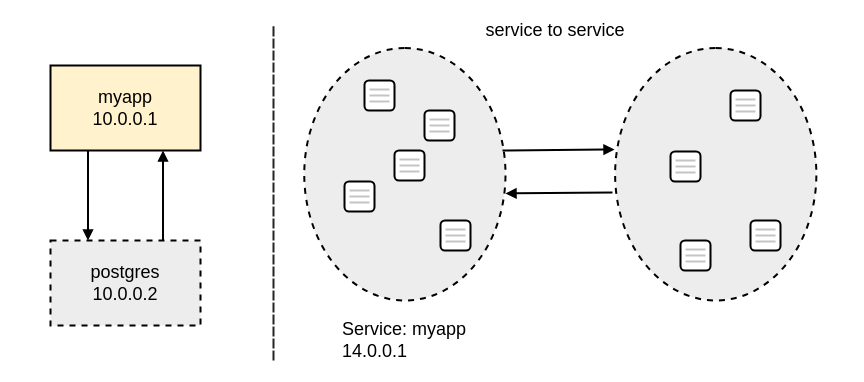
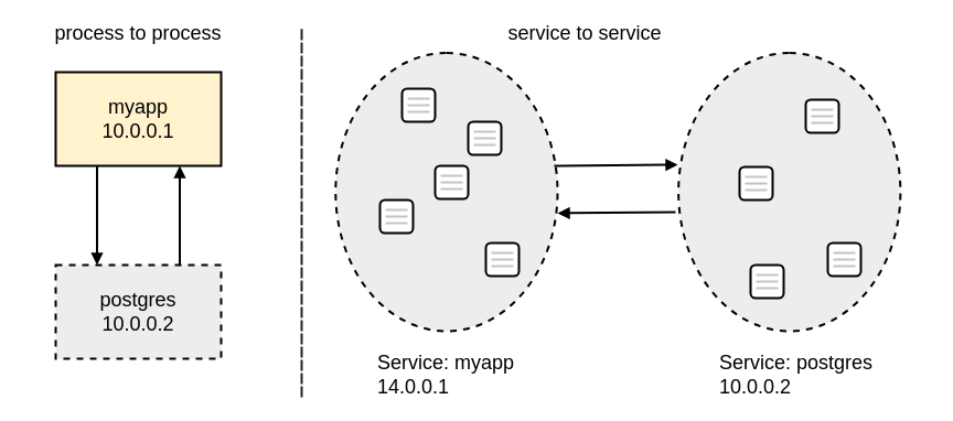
  <mxCell id="0" />
  <mxCell id="1" parent="0" />
  <mxCell id="2" value="" style="ellipse;whiteSpace=wrap;html=1;rotation=-90;dashed=1;strokeWidth=2;fillColor=#EDEDED;" vertex="1" parent="1"><mxGeometry x="278.13" y="73.13" width="252.5" height="201.25" as="geometry" /></mxCell>
  <mxCell id="3" value="" style="ellipse;whiteSpace=wrap;html=1;rotation=-90;dashed=1;strokeWidth=2;fillColor=#EDEDED;" vertex="1" parent="1"><mxGeometry x="589" y="73.13" width="252.5" height="201.25" as="geometry" /></mxCell>
  <mxCell id="4" value="" style="group;" vertex="1" connectable="0" parent="1"><mxGeometry x="344" y="181" width="30" height="30" as="geometry" /></mxCell>
  <mxCell id="5" value="" style="rounded=1;whiteSpace=wrap;html=1;strokeWidth=2;" vertex="1" parent="4"><mxGeometry width="30" height="30" as="geometry" /></mxCell>
  <mxCell id="6" value="" style="endArrow=none;html=1;entryX=0.2;entryY=0.3;entryDx=0;entryDy=0;entryPerimeter=0;exitX=0.867;exitY=0.3;exitDx=0;exitDy=0;exitPerimeter=0;strokeWidth=2;strokeColor=#C4C4C4;" edge="1" parent="4"><mxGeometry width="50" height="50" relative="1" as="geometry"><mxPoint x="25.01" y="9" as="sourcePoint" /><mxPoint x="5" y="9" as="targetPoint" /></mxGeometry></mxCell>
  <mxCell id="7" value="" style="endArrow=none;html=1;entryX=0.2;entryY=0.3;entryDx=0;entryDy=0;entryPerimeter=0;exitX=0.867;exitY=0.3;exitDx=0;exitDy=0;exitPerimeter=0;strokeWidth=2;strokeColor=#C4C4C4;" edge="1" parent="4"><mxGeometry width="50" height="50" relative="1" as="geometry"><mxPoint x="25.01" y="15" as="sourcePoint" /><mxPoint x="5" y="15" as="targetPoint" /></mxGeometry></mxCell>
  <mxCell id="8" value="" style="endArrow=none;html=1;entryX=0.2;entryY=0.3;entryDx=0;entryDy=0;entryPerimeter=0;exitX=0.867;exitY=0.3;exitDx=0;exitDy=0;exitPerimeter=0;strokeWidth=2;strokeColor=#C4C4C4;" edge="1" parent="4"><mxGeometry width="50" height="50" relative="1" as="geometry"><mxPoint x="25.01" y="21" as="sourcePoint" /><mxPoint x="5" y="21" as="targetPoint" /></mxGeometry></mxCell>
  <mxCell id="9" value="" style="group;" vertex="1" connectable="0" parent="1"><mxGeometry x="394" y="150" width="30" height="30" as="geometry" /></mxCell>
  <mxCell id="10" value="" style="rounded=1;whiteSpace=wrap;html=1;strokeWidth=2;" vertex="1" parent="9"><mxGeometry width="30" height="30" as="geometry" /></mxCell>
  <mxCell id="11" value="" style="endArrow=none;html=1;entryX=0.2;entryY=0.3;entryDx=0;entryDy=0;entryPerimeter=0;exitX=0.867;exitY=0.3;exitDx=0;exitDy=0;exitPerimeter=0;strokeWidth=2;strokeColor=#C4C4C4;" edge="1" parent="9"><mxGeometry width="50" height="50" relative="1" as="geometry"><mxPoint x="25.01" y="9" as="sourcePoint" /><mxPoint x="5" y="9" as="targetPoint" /></mxGeometry></mxCell>
  <mxCell id="12" value="" style="endArrow=none;html=1;entryX=0.2;entryY=0.3;entryDx=0;entryDy=0;entryPerimeter=0;exitX=0.867;exitY=0.3;exitDx=0;exitDy=0;exitPerimeter=0;strokeWidth=2;strokeColor=#C4C4C4;" edge="1" parent="9"><mxGeometry width="50" height="50" relative="1" as="geometry"><mxPoint x="25.01" y="15" as="sourcePoint" /><mxPoint x="5" y="15" as="targetPoint" /></mxGeometry></mxCell>
  <mxCell id="13" value="" style="endArrow=none;html=1;entryX=0.2;entryY=0.3;entryDx=0;entryDy=0;entryPerimeter=0;exitX=0.867;exitY=0.3;exitDx=0;exitDy=0;exitPerimeter=0;strokeWidth=2;strokeColor=#C4C4C4;" edge="1" parent="9"><mxGeometry width="50" height="50" relative="1" as="geometry"><mxPoint x="25.01" y="21" as="sourcePoint" /><mxPoint x="5" y="21" as="targetPoint" /></mxGeometry></mxCell>
  <mxCell id="14" value="" style="group;align=left;" vertex="1" connectable="0" parent="1"><mxGeometry x="440" y="220" width="397" height="140" as="geometry" /></mxCell>
  <mxCell id="15" value="" style="rounded=1;whiteSpace=wrap;html=1;strokeWidth=2;" vertex="1" parent="14"><mxGeometry width="30" height="30" as="geometry" /></mxCell>
  <mxCell id="16" value="" style="endArrow=none;html=1;entryX=0.2;entryY=0.3;entryDx=0;entryDy=0;entryPerimeter=0;exitX=0.867;exitY=0.3;exitDx=0;exitDy=0;exitPerimeter=0;strokeWidth=2;strokeColor=#C4C4C4;" edge="1" parent="14"><mxGeometry width="50" height="50" relative="1" as="geometry"><mxPoint x="25.01" y="9" as="sourcePoint" /><mxPoint x="5" y="9" as="targetPoint" /></mxGeometry></mxCell>
  <mxCell id="17" value="" style="endArrow=none;html=1;entryX=0.2;entryY=0.3;entryDx=0;entryDy=0;entryPerimeter=0;exitX=0.867;exitY=0.3;exitDx=0;exitDy=0;exitPerimeter=0;strokeWidth=2;strokeColor=#C4C4C4;" edge="1" parent="14"><mxGeometry width="50" height="50" relative="1" as="geometry"><mxPoint x="25.01" y="15" as="sourcePoint" /><mxPoint x="5" y="15" as="targetPoint" /></mxGeometry></mxCell>
  <mxCell id="18" value="" style="endArrow=none;html=1;entryX=0.2;entryY=0.3;entryDx=0;entryDy=0;entryPerimeter=0;exitX=0.867;exitY=0.3;exitDx=0;exitDy=0;exitPerimeter=0;strokeWidth=2;strokeColor=#C4C4C4;" edge="1" parent="14"><mxGeometry width="50" height="50" relative="1" as="geometry"><mxPoint x="25.01" y="21" as="sourcePoint" /><mxPoint x="5" y="21" as="targetPoint" /></mxGeometry></mxCell>
+ <mxCell id="19" value="&lt;font style=&quot;font-size: 18px&quot;&gt;Service: postgres&lt;br&gt;10.0.0.2&lt;br&gt;&lt;/font&gt;" style="text;html=1;strokeColor=none;fillColor=none;align=left;verticalAlign=middle;whiteSpace=wrap;rounded=0;" vertex="1" parent="14"><mxGeometry x="210" y="100" width="187" height="40" as="geometry" /></mxCell>
  <mxCell id="20" value="" style="group;" vertex="1" connectable="0" parent="1"><mxGeometry x="364" y="80" width="30" height="30" as="geometry" /></mxCell>
  <mxCell id="21" value="" style="rounded=1;whiteSpace=wrap;html=1;strokeWidth=2;" vertex="1" parent="20"><mxGeometry width="30" height="30" as="geometry" /></mxCell>
  <mxCell id="22" value="" style="endArrow=none;html=1;entryX=0.2;entryY=0.3;entryDx=0;entryDy=0;entryPerimeter=0;exitX=0.867;exitY=0.3;exitDx=0;exitDy=0;exitPerimeter=0;strokeWidth=2;strokeColor=#C4C4C4;" edge="1" parent="20"><mxGeometry width="50" height="50" relative="1" as="geometry"><mxPoint x="25.01" y="9" as="sourcePoint" /><mxPoint x="5" y="9" as="targetPoint" /></mxGeometry></mxCell>
  <mxCell id="23" value="" style="endArrow=none;html=1;entryX=0.2;entryY=0.3;entryDx=0;entryDy=0;entryPerimeter=0;exitX=0.867;exitY=0.3;exitDx=0;exitDy=0;exitPerimeter=0;strokeWidth=2;strokeColor=#C4C4C4;" edge="1" parent="20"><mxGeometry width="50" height="50" relative="1" as="geometry"><mxPoint x="25.01" y="15" as="sourcePoint" /><mxPoint x="5" y="15" as="targetPoint" /></mxGeometry></mxCell>
  <mxCell id="24" value="" style="endArrow=none;html=1;entryX=0.2;entryY=0.3;entryDx=0;entryDy=0;entryPerimeter=0;exitX=0.867;exitY=0.3;exitDx=0;exitDy=0;exitPerimeter=0;strokeWidth=2;strokeColor=#C4C4C4;" edge="1" parent="20"><mxGeometry width="50" height="50" relative="1" as="geometry"><mxPoint x="25.01" y="21" as="sourcePoint" /><mxPoint x="5" y="21" as="targetPoint" /></mxGeometry></mxCell>
  <mxCell id="25" value="" style="group;" vertex="1" connectable="0" parent="1"><mxGeometry x="424" y="110" width="30" height="30" as="geometry" /></mxCell>
  <mxCell id="26" value="" style="rounded=1;whiteSpace=wrap;html=1;strokeWidth=2;" vertex="1" parent="25"><mxGeometry width="30" height="30" as="geometry" /></mxCell>
  <mxCell id="27" value="" style="endArrow=none;html=1;entryX=0.2;entryY=0.3;entryDx=0;entryDy=0;entryPerimeter=0;exitX=0.867;exitY=0.3;exitDx=0;exitDy=0;exitPerimeter=0;strokeWidth=2;strokeColor=#C4C4C4;" edge="1" parent="25"><mxGeometry width="50" height="50" relative="1" as="geometry"><mxPoint x="25.01" y="9" as="sourcePoint" /><mxPoint x="5" y="9" as="targetPoint" /></mxGeometry></mxCell>
  <mxCell id="28" value="" style="endArrow=none;html=1;entryX=0.2;entryY=0.3;entryDx=0;entryDy=0;entryPerimeter=0;exitX=0.867;exitY=0.3;exitDx=0;exitDy=0;exitPerimeter=0;strokeWidth=2;strokeColor=#C4C4C4;" edge="1" parent="25"><mxGeometry width="50" height="50" relative="1" as="geometry"><mxPoint x="25.01" y="15" as="sourcePoint" /><mxPoint x="5" y="15" as="targetPoint" /></mxGeometry></mxCell>
  <mxCell id="29" value="" style="endArrow=none;html=1;entryX=0.2;entryY=0.3;entryDx=0;entryDy=0;entryPerimeter=0;exitX=0.867;exitY=0.3;exitDx=0;exitDy=0;exitPerimeter=0;strokeWidth=2;strokeColor=#C4C4C4;" edge="1" parent="25"><mxGeometry width="50" height="50" relative="1" as="geometry"><mxPoint x="25.01" y="21" as="sourcePoint" /><mxPoint x="5" y="21" as="targetPoint" /></mxGeometry></mxCell>
  <mxCell id="30" value="" style="group" vertex="1" connectable="0" parent="1"><mxGeometry x="670" y="151" width="30" height="30" as="geometry" /></mxCell>
  <mxCell id="31" value="" style="rounded=1;whiteSpace=wrap;html=1;strokeWidth=2;" vertex="1" parent="30"><mxGeometry width="30" height="30" as="geometry" /></mxCell>
  <mxCell id="32" value="" style="endArrow=none;html=1;entryX=0.2;entryY=0.3;entryDx=0;entryDy=0;entryPerimeter=0;exitX=0.867;exitY=0.3;exitDx=0;exitDy=0;exitPerimeter=0;strokeWidth=2;strokeColor=#C4C4C4;" edge="1" parent="30"><mxGeometry width="50" height="50" relative="1" as="geometry"><mxPoint x="25.01" y="9" as="sourcePoint" /><mxPoint x="5" y="9" as="targetPoint" /></mxGeometry></mxCell>
  <mxCell id="33" value="" style="endArrow=none;html=1;entryX=0.2;entryY=0.3;entryDx=0;entryDy=0;entryPerimeter=0;exitX=0.867;exitY=0.3;exitDx=0;exitDy=0;exitPerimeter=0;strokeWidth=2;strokeColor=#C4C4C4;" edge="1" parent="30"><mxGeometry width="50" height="50" relative="1" as="geometry"><mxPoint x="25.01" y="15" as="sourcePoint" /><mxPoint x="5" y="15" as="targetPoint" /></mxGeometry></mxCell>
  <mxCell id="34" value="" style="endArrow=none;html=1;entryX=0.2;entryY=0.3;entryDx=0;entryDy=0;entryPerimeter=0;exitX=0.867;exitY=0.3;exitDx=0;exitDy=0;exitPerimeter=0;strokeWidth=2;strokeColor=#C4C4C4;" edge="1" parent="30"><mxGeometry width="50" height="50" relative="1" as="geometry"><mxPoint x="25.01" y="21" as="sourcePoint" /><mxPoint x="5" y="21" as="targetPoint" /></mxGeometry></mxCell>
  <mxCell id="35" value="" style="group" vertex="1" connectable="0" parent="1"><mxGeometry x="680" y="240" width="30" height="30" as="geometry" /></mxCell>
  <mxCell id="36" value="" style="rounded=1;whiteSpace=wrap;html=1;strokeWidth=2;" vertex="1" parent="35"><mxGeometry width="30" height="30" as="geometry" /></mxCell>
  <mxCell id="37" value="" style="endArrow=none;html=1;entryX=0.2;entryY=0.3;entryDx=0;entryDy=0;entryPerimeter=0;exitX=0.867;exitY=0.3;exitDx=0;exitDy=0;exitPerimeter=0;strokeWidth=2;strokeColor=#C4C4C4;" edge="1" parent="35"><mxGeometry width="50" height="50" relative="1" as="geometry"><mxPoint x="25.01" y="9" as="sourcePoint" /><mxPoint x="5" y="9" as="targetPoint" /></mxGeometry></mxCell>
  <mxCell id="38" value="" style="endArrow=none;html=1;entryX=0.2;entryY=0.3;entryDx=0;entryDy=0;entryPerimeter=0;exitX=0.867;exitY=0.3;exitDx=0;exitDy=0;exitPerimeter=0;strokeWidth=2;strokeColor=#C4C4C4;" edge="1" parent="35"><mxGeometry width="50" height="50" relative="1" as="geometry"><mxPoint x="25.01" y="15" as="sourcePoint" /><mxPoint x="5" y="15" as="targetPoint" /></mxGeometry></mxCell>
  <mxCell id="39" value="" style="endArrow=none;html=1;entryX=0.2;entryY=0.3;entryDx=0;entryDy=0;entryPerimeter=0;exitX=0.867;exitY=0.3;exitDx=0;exitDy=0;exitPerimeter=0;strokeWidth=2;strokeColor=#C4C4C4;" edge="1" parent="35"><mxGeometry width="50" height="50" relative="1" as="geometry"><mxPoint x="25.01" y="21" as="sourcePoint" /><mxPoint x="5" y="21" as="targetPoint" /></mxGeometry></mxCell>
  <mxCell id="40" value="" style="group" vertex="1" connectable="0" parent="1"><mxGeometry x="750" y="220" width="30" height="30" as="geometry" /></mxCell>
  <mxCell id="41" value="" style="rounded=1;whiteSpace=wrap;html=1;strokeWidth=2;" vertex="1" parent="40"><mxGeometry width="30" height="30" as="geometry" /></mxCell>
  <mxCell id="42" value="" style="endArrow=none;html=1;entryX=0.2;entryY=0.3;entryDx=0;entryDy=0;entryPerimeter=0;exitX=0.867;exitY=0.3;exitDx=0;exitDy=0;exitPerimeter=0;strokeWidth=2;strokeColor=#C4C4C4;" edge="1" parent="40"><mxGeometry width="50" height="50" relative="1" as="geometry"><mxPoint x="25.01" y="9" as="sourcePoint" /><mxPoint x="5" y="9" as="targetPoint" /></mxGeometry></mxCell>
  <mxCell id="43" value="" style="endArrow=none;html=1;entryX=0.2;entryY=0.3;entryDx=0;entryDy=0;entryPerimeter=0;exitX=0.867;exitY=0.3;exitDx=0;exitDy=0;exitPerimeter=0;strokeWidth=2;strokeColor=#C4C4C4;" edge="1" parent="40"><mxGeometry width="50" height="50" relative="1" as="geometry"><mxPoint x="25.01" y="15" as="sourcePoint" /><mxPoint x="5" y="15" as="targetPoint" /></mxGeometry></mxCell>
  <mxCell id="44" value="" style="endArrow=none;html=1;entryX=0.2;entryY=0.3;entryDx=0;entryDy=0;entryPerimeter=0;exitX=0.867;exitY=0.3;exitDx=0;exitDy=0;exitPerimeter=0;strokeWidth=2;strokeColor=#C4C4C4;" edge="1" parent="40"><mxGeometry width="50" height="50" relative="1" as="geometry"><mxPoint x="25.01" y="21" as="sourcePoint" /><mxPoint x="5" y="21" as="targetPoint" /></mxGeometry></mxCell>
  <mxCell id="45" value="" style="group" vertex="1" connectable="0" parent="1"><mxGeometry x="730" y="90" width="30" height="30" as="geometry" /></mxCell>
  <mxCell id="46" value="" style="rounded=1;whiteSpace=wrap;html=1;strokeWidth=2;" vertex="1" parent="45"><mxGeometry width="30" height="30" as="geometry" /></mxCell>
  <mxCell id="47" value="" style="endArrow=none;html=1;entryX=0.2;entryY=0.3;entryDx=0;entryDy=0;entryPerimeter=0;exitX=0.867;exitY=0.3;exitDx=0;exitDy=0;exitPerimeter=0;strokeWidth=2;strokeColor=#C4C4C4;" edge="1" parent="45"><mxGeometry width="50" height="50" relative="1" as="geometry"><mxPoint x="25.01" y="9" as="sourcePoint" /><mxPoint x="5" y="9" as="targetPoint" /></mxGeometry></mxCell>
  <mxCell id="48" value="" style="endArrow=none;html=1;entryX=0.2;entryY=0.3;entryDx=0;entryDy=0;entryPerimeter=0;exitX=0.867;exitY=0.3;exitDx=0;exitDy=0;exitPerimeter=0;strokeWidth=2;strokeColor=#C4C4C4;" edge="1" parent="45"><mxGeometry width="50" height="50" relative="1" as="geometry"><mxPoint x="25.01" y="15" as="sourcePoint" /><mxPoint x="5" y="15" as="targetPoint" /></mxGeometry></mxCell>
  <mxCell id="49" value="" style="endArrow=none;html=1;entryX=0.2;entryY=0.3;entryDx=0;entryDy=0;entryPerimeter=0;exitX=0.867;exitY=0.3;exitDx=0;exitDy=0;exitPerimeter=0;strokeWidth=2;strokeColor=#C4C4C4;" edge="1" parent="45"><mxGeometry width="50" height="50" relative="1" as="geometry"><mxPoint x="25.01" y="21" as="sourcePoint" /><mxPoint x="5" y="21" as="targetPoint" /></mxGeometry></mxCell>
  <mxCell id="50" style="edgeStyle=orthogonalEdgeStyle;rounded=0;orthogonalLoop=1;jettySize=auto;html=1;exitX=0.25;exitY=1;exitDx=0;exitDy=0;strokeColor=#000000;strokeWidth=2;entryX=0.25;entryY=0;entryDx=0;entryDy=0;endArrow=block;endFill=1;" edge="1" parent="1" source="51" target="53"><mxGeometry relative="1" as="geometry" /></mxCell>
  <mxCell id="51" value="&lt;font style=&quot;font-size: 18px&quot;&gt;myapp&lt;br&gt;10.0.0.1&lt;/font&gt;" style="rounded=0;whiteSpace=wrap;html=1;strokeWidth=2;strokeColor=#000000;fillColor=#fff2cc;" vertex="1" parent="1"><mxGeometry x="50" y="65" width="150" height="85" as="geometry" /></mxCell>
  <mxCell id="52" style="edgeStyle=orthogonalEdgeStyle;rounded=0;orthogonalLoop=1;jettySize=auto;html=1;exitX=0.75;exitY=0;exitDx=0;exitDy=0;entryX=0.75;entryY=1;entryDx=0;entryDy=0;strokeColor=#000000;strokeWidth=2;endArrow=block;endFill=1;" edge="1" parent="1" source="53" target="51"><mxGeometry relative="1" as="geometry" /></mxCell>
  <mxCell id="53" value="&lt;font style=&quot;font-size: 18px&quot;&gt;postgres&lt;br&gt;10.0.0.2&lt;/font&gt;" style="rounded=0;whiteSpace=wrap;html=1;strokeWidth=2;fillColor=#EDEDED;dashed=1;" vertex="1" parent="1"><mxGeometry x="50" y="240" width="150" height="85" as="geometry" /></mxCell>
  <mxCell id="54" value="" style="endArrow=none;dashed=1;html=1;strokeColor=#242424;strokeWidth=2;" edge="1" parent="1"><mxGeometry width="50" height="50" relative="1" as="geometry"><mxPoint x="273" y="360" as="sourcePoint" /><mxPoint x="273" y="360" as="targetPoint" /><Array as="points"><mxPoint x="273" y="20" /></Array></mxGeometry></mxCell>
  <mxCell id="55" value="" style="endArrow=block;html=1;strokeColor=#000000;strokeWidth=2;entryX=0.598;entryY=-0.003;entryDx=0;entryDy=0;exitX=0.594;exitY=0.985;exitDx=0;exitDy=0;exitPerimeter=0;entryPerimeter=0;endFill=1;" edge="1" parent="1" source="2" target="3"><mxGeometry width="50" height="50" relative="1" as="geometry"><mxPoint x="330" y="390" as="sourcePoint" /><mxPoint x="380" y="340" as="targetPoint" /></mxGeometry></mxCell>
  <mxCell id="56" value="" style="endArrow=block;html=1;strokeColor=#000000;strokeWidth=2;entryX=0.424;entryY=1;entryDx=0;entryDy=0;exitX=0.428;exitY=-0.013;exitDx=0;exitDy=0;exitPerimeter=0;entryPerimeter=0;endFill=1;" edge="1" parent="1" source="3" target="2"><mxGeometry width="50" height="50" relative="1" as="geometry"><mxPoint x="511.986" y="160.02" as="sourcePoint" /><mxPoint x="624.021" y="159.01" as="targetPoint" /></mxGeometry></mxCell>
- <mxCell id="58" value="&lt;font style=&quot;font-size: 18px&quot;&gt;service to service&lt;/font&gt;" style="text;html=1;strokeColor=none;fillColor=none;align=center;verticalAlign=middle;whiteSpace=wrap;rounded=0;" vertex="1" parent="1"><mxGeometry x="300" y="20" width="510" height="20" as="geometry" /></mxCell>
+ <mxCell id="57" value="&lt;font style=&quot;font-size: 18px&quot;&gt;process to process&lt;/font&gt;" style="text;html=1;strokeColor=none;fillColor=none;align=center;verticalAlign=middle;whiteSpace=wrap;rounded=0;" vertex="1" parent="1"><mxGeometry x="20" y="20" width="210" height="20" as="geometry" /></mxCell>
+ <mxCell id="58" value="&lt;font style=&quot;font-size: 18px&quot;&gt;service to service&lt;/font&gt;" style="text;html=1;strokeColor=none;fillColor=none;align=center;verticalAlign=middle;whiteSpace=wrap;rounded=0;" vertex="1" parent="1"><mxGeometry x="275" y="20" width="510" height="20" as="geometry" /></mxCell>
  <mxCell id="59" value="&lt;font style=&quot;font-size: 18px&quot;&gt;Service: myapp&lt;br&gt;14.0.0.1&lt;br&gt;&lt;/font&gt;" style="text;html=1;strokeColor=none;fillColor=none;align=left;verticalAlign=middle;whiteSpace=wrap;rounded=0;" vertex="1" parent="1"><mxGeometry x="340" y="320" width="179.38" height="40" as="geometry" /></mxCell>
